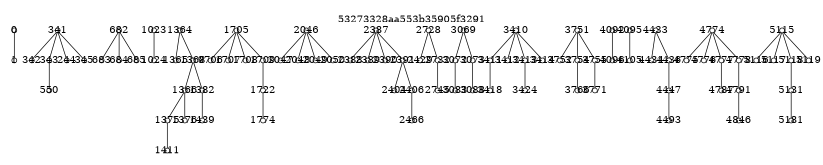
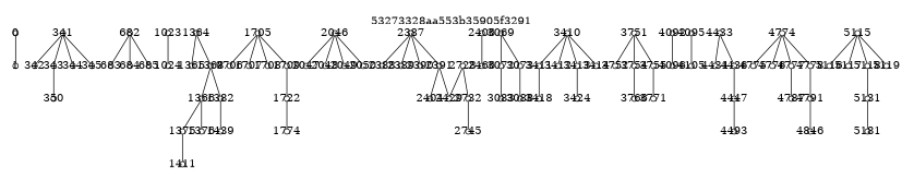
  strict graph {
    label="53273328aa553b35905f3291"
    labelloc=t
    node [fixedsize=true shape=circle]
    0 [height=0.1 width=0.1]
    1 [height=0.1 width=0.1]
    341 [height=0.1 width=0.1]
    342 [height=0.1 width=0.1]
    343 [height=0.1 width=0.1]
-   344 [height=0.1 width=0.1 label=244]
+   344 [height=0.1 width=0.1]
    345 [height=0.1 width=0.1]
-   350 [height=0.1 width=0.1 label=550]
+   350 [height=0.1 width=0.1]
    682 [height=0.1 width=0.1]
    683 [height=0.1 width=0.1]
    684 [height=0.1 width=0.1]
    685 [height=0.1 width=0.1]
    1023 [height=0.1 width=0.1]
    1024 [height=0.1 width=0.1]
    1364 [height=0.1 width=0.1]
    1365 [height=0.1 width=0.1]
    1368 [height=0.1 width=0.1]
    1366 [height=0.1 width=0.1]
    1375 [height=0.1 width=0.1]
    1376 [height=0.1 width=0.1]
    1382 [height=0.1 width=0.1]
    1411 [height=0.1 width=0.1]
    1439 [height=0.1 width=0.1]
    1705 [height=0.1 width=0.1]
    n25 [height=0.1 label=9706 width=0.1]
    1707 [height=0.1 width=0.1]
    1708 [height=0.1 width=0.1]
    1709 [height=0.1 width=0.1]
    1722 [height=0.1 width=0.1]
    1774 [height=0.1 width=0.1]
    2046 [height=0.1 width=0.1]
    2047 [height=0.1 width=0.1]
    2048 [height=0.1 width=0.1]
    2049 [height=0.1 width=0.1]
    2050 [height=0.1 width=0.1]
    2387 [height=0.1 width=0.1]
    2388 [height=0.1 width=0.1]
    2389 [height=0.1 width=0.1]
    2390 [height=0.1 width=0.1]
    2391 [height=0.1 width=0.1]
    2404 [height=0.1 width=0.1]
    2406 [height=0.1 width=0.1]
    2466 [height=0.1 width=0.1]
    2728 [height=0.1 width=0.1]
    n45 [height=0.1 label=2429 width=0.1]
    2732 [height=0.1 width=0.1]
    2745 [height=0.1 width=0.1]
    3069 [height=0.1 width=0.1]
    3072 [height=0.1 width=0.1]
    3073 [height=0.1 width=0.1]
    3083 [height=0.1 width=0.1]
    3088 [height=0.1 width=0.1]
    3410 [height=0.1 width=0.1]
    3411 [height=0.1 width=0.1]
    3412 [height=0.1 width=0.1]
    3413 [height=0.1 width=0.1]
    3414 [height=0.1 width=0.1]
    3418 [height=0.1 width=0.1]
    3424 [height=0.1 width=0.1]
    3751 [height=0.1 width=0.1]
    3752 [height=0.1 width=0.1]
    3754 [height=0.1 width=0.1]
    3755 [height=0.1 width=0.1]
    3766 [height=0.1 width=0.1]
    3771 [height=0.1 width=0.1]
    4092 [height=0.1 width=0.1]
    4096 [height=0.1 width=0.1]
    4095 [height=0.1 width=0.1]
    4105 [height=0.1 width=0.1]
    4433 [height=0.1 width=0.1]
    4434 [height=0.1 width=0.1]
    4436 [height=0.1 width=0.1]
    4447 [height=0.1 width=0.1]
    4493 [height=0.1 width=0.1]
    4774 [height=0.1 width=0.1]
    4775 [height=0.1 width=0.1]
    4776 [height=0.1 width=0.1]
    4777 [height=0.1 width=0.1]
    4778 [height=0.1 width=0.1]
    4787 [height=0.1 width=0.1]
    4791 [height=0.1 width=0.1]
    4846 [height=0.1 width=0.1]
    5115 [height=0.1 width=0.1]
    5116 [height=0.1 width=0.1]
    5117 [height=0.1 width=0.1]
    5118 [height=0.1 width=0.1]
    5119 [height=0.1 width=0.1]
    5131 [height=0.1 width=0.1]
    5181 [height=0.1 width=0.1]
    0 -- 1
    341 -- 342
    341 -- 343
    341 -- 344
    341 -- 345
    343 -- 350
    682 -- 683
    682 -- 684
    682 -- 685
    1023 -- 1024
    1364 -- 1365
    1364 -- 1368
    1368 -- 1366
    1368 -- 1382
    1366 -- 1375
    1366 -- 1376
    1375 -- 1411
    1382 -- 1439
    1705 -- n25
    1705 -- 1707
    1705 -- 1708
    1705 -- 1709
    1709 -- 1722
    1722 -- 1774
    2046 -- 2047
    2046 -- 2048
    2046 -- 2049
    2046 -- 2050
    2387 -- 2388
    2387 -- 2389
    2387 -- 2390
    2387 -- 2391
    2391 -- 2404
-   2391 -- 2406
+   2391 -- n45
    2406 -- 2466
    2728 -- n45
    2728 -- 2732
    2732 -- 2745
    3069 -- 3072
    3069 -- 3073
    3072 -- 3083
    3073 -- 3088
    3410 -- 3411
    3410 -- 3412
    3410 -- 3413
    3410 -- 3414
    3411 -- 3418
    3413 -- 3424
    3751 -- 3752
    3751 -- 3754
    3751 -- 3755
    3754 -- 3766
    3755 -- 3771
    4092 -- 4096
    4095 -- 4105
    4433 -- 4434
    4433 -- 4436
    4436 -- 4447
    4447 -- 4493
    4774 -- 4775
    4774 -- 4776
    4774 -- 4777
    4774 -- 4778
    4777 -- 4787
    4778 -- 4791
    4791 -- 4846
    5115 -- 5116
    5115 -- 5117
    5115 -- 5118
    5115 -- 5119
    5118 -- 5131
    5131 -- 5181
  }
